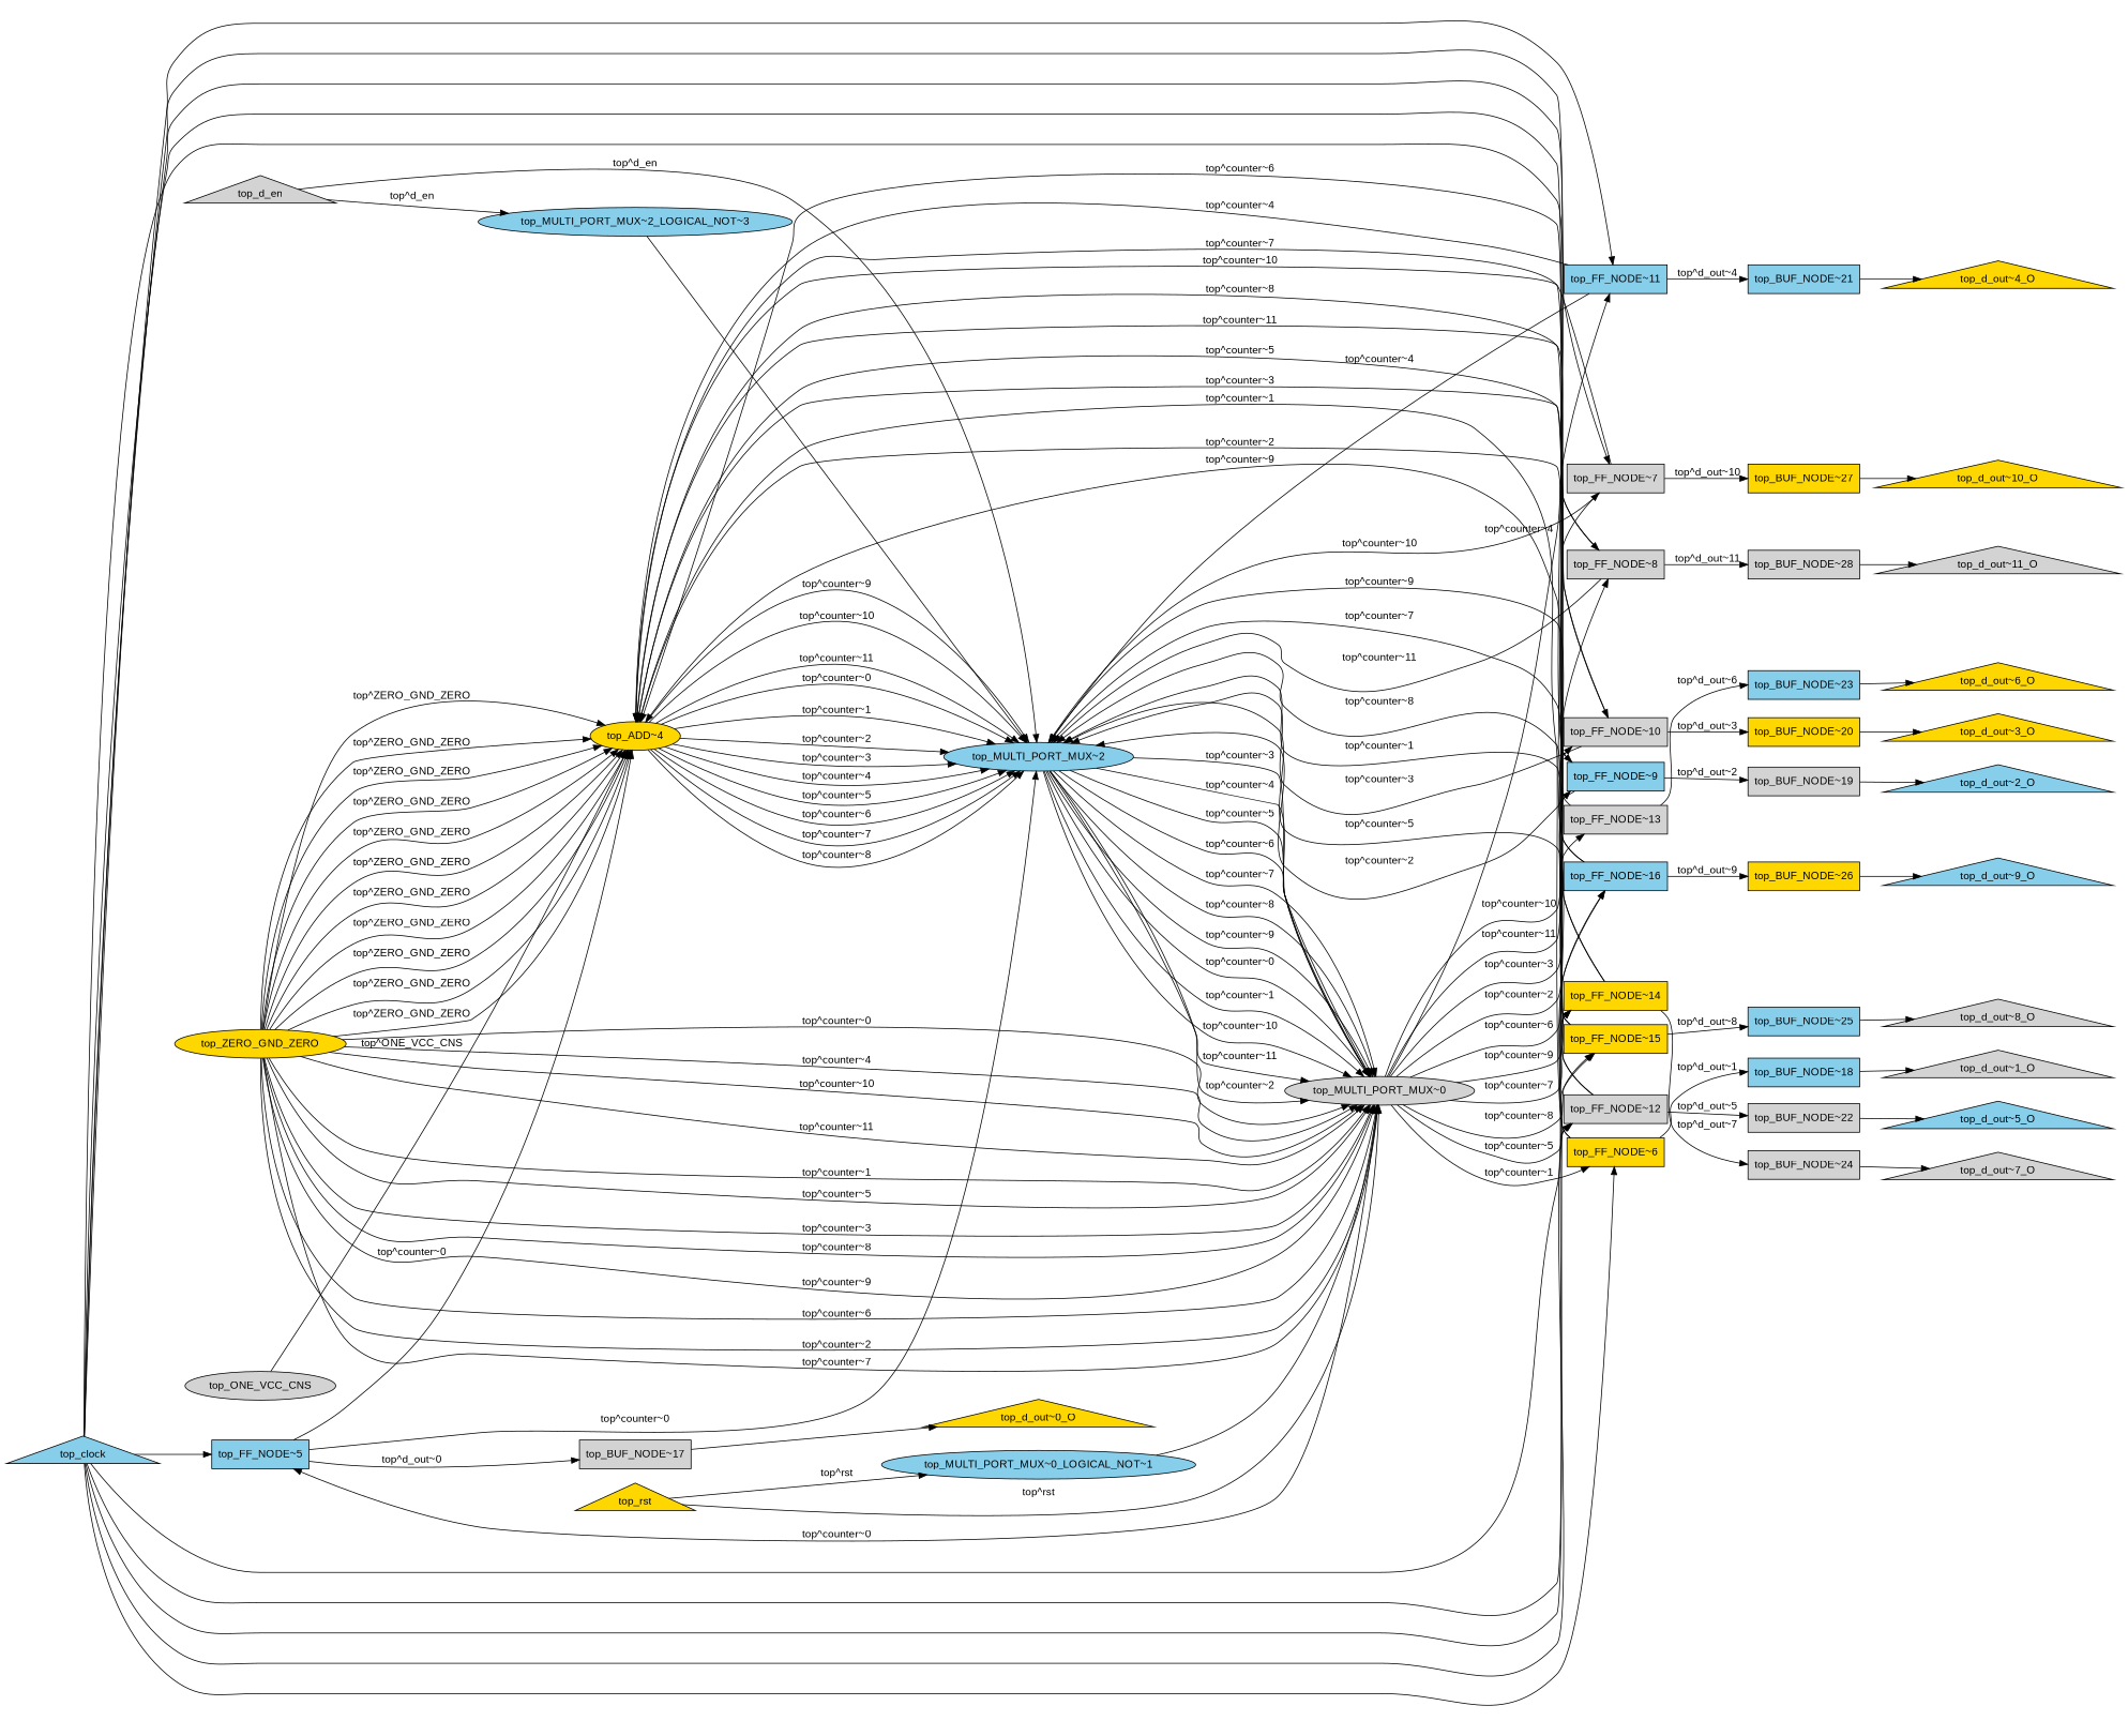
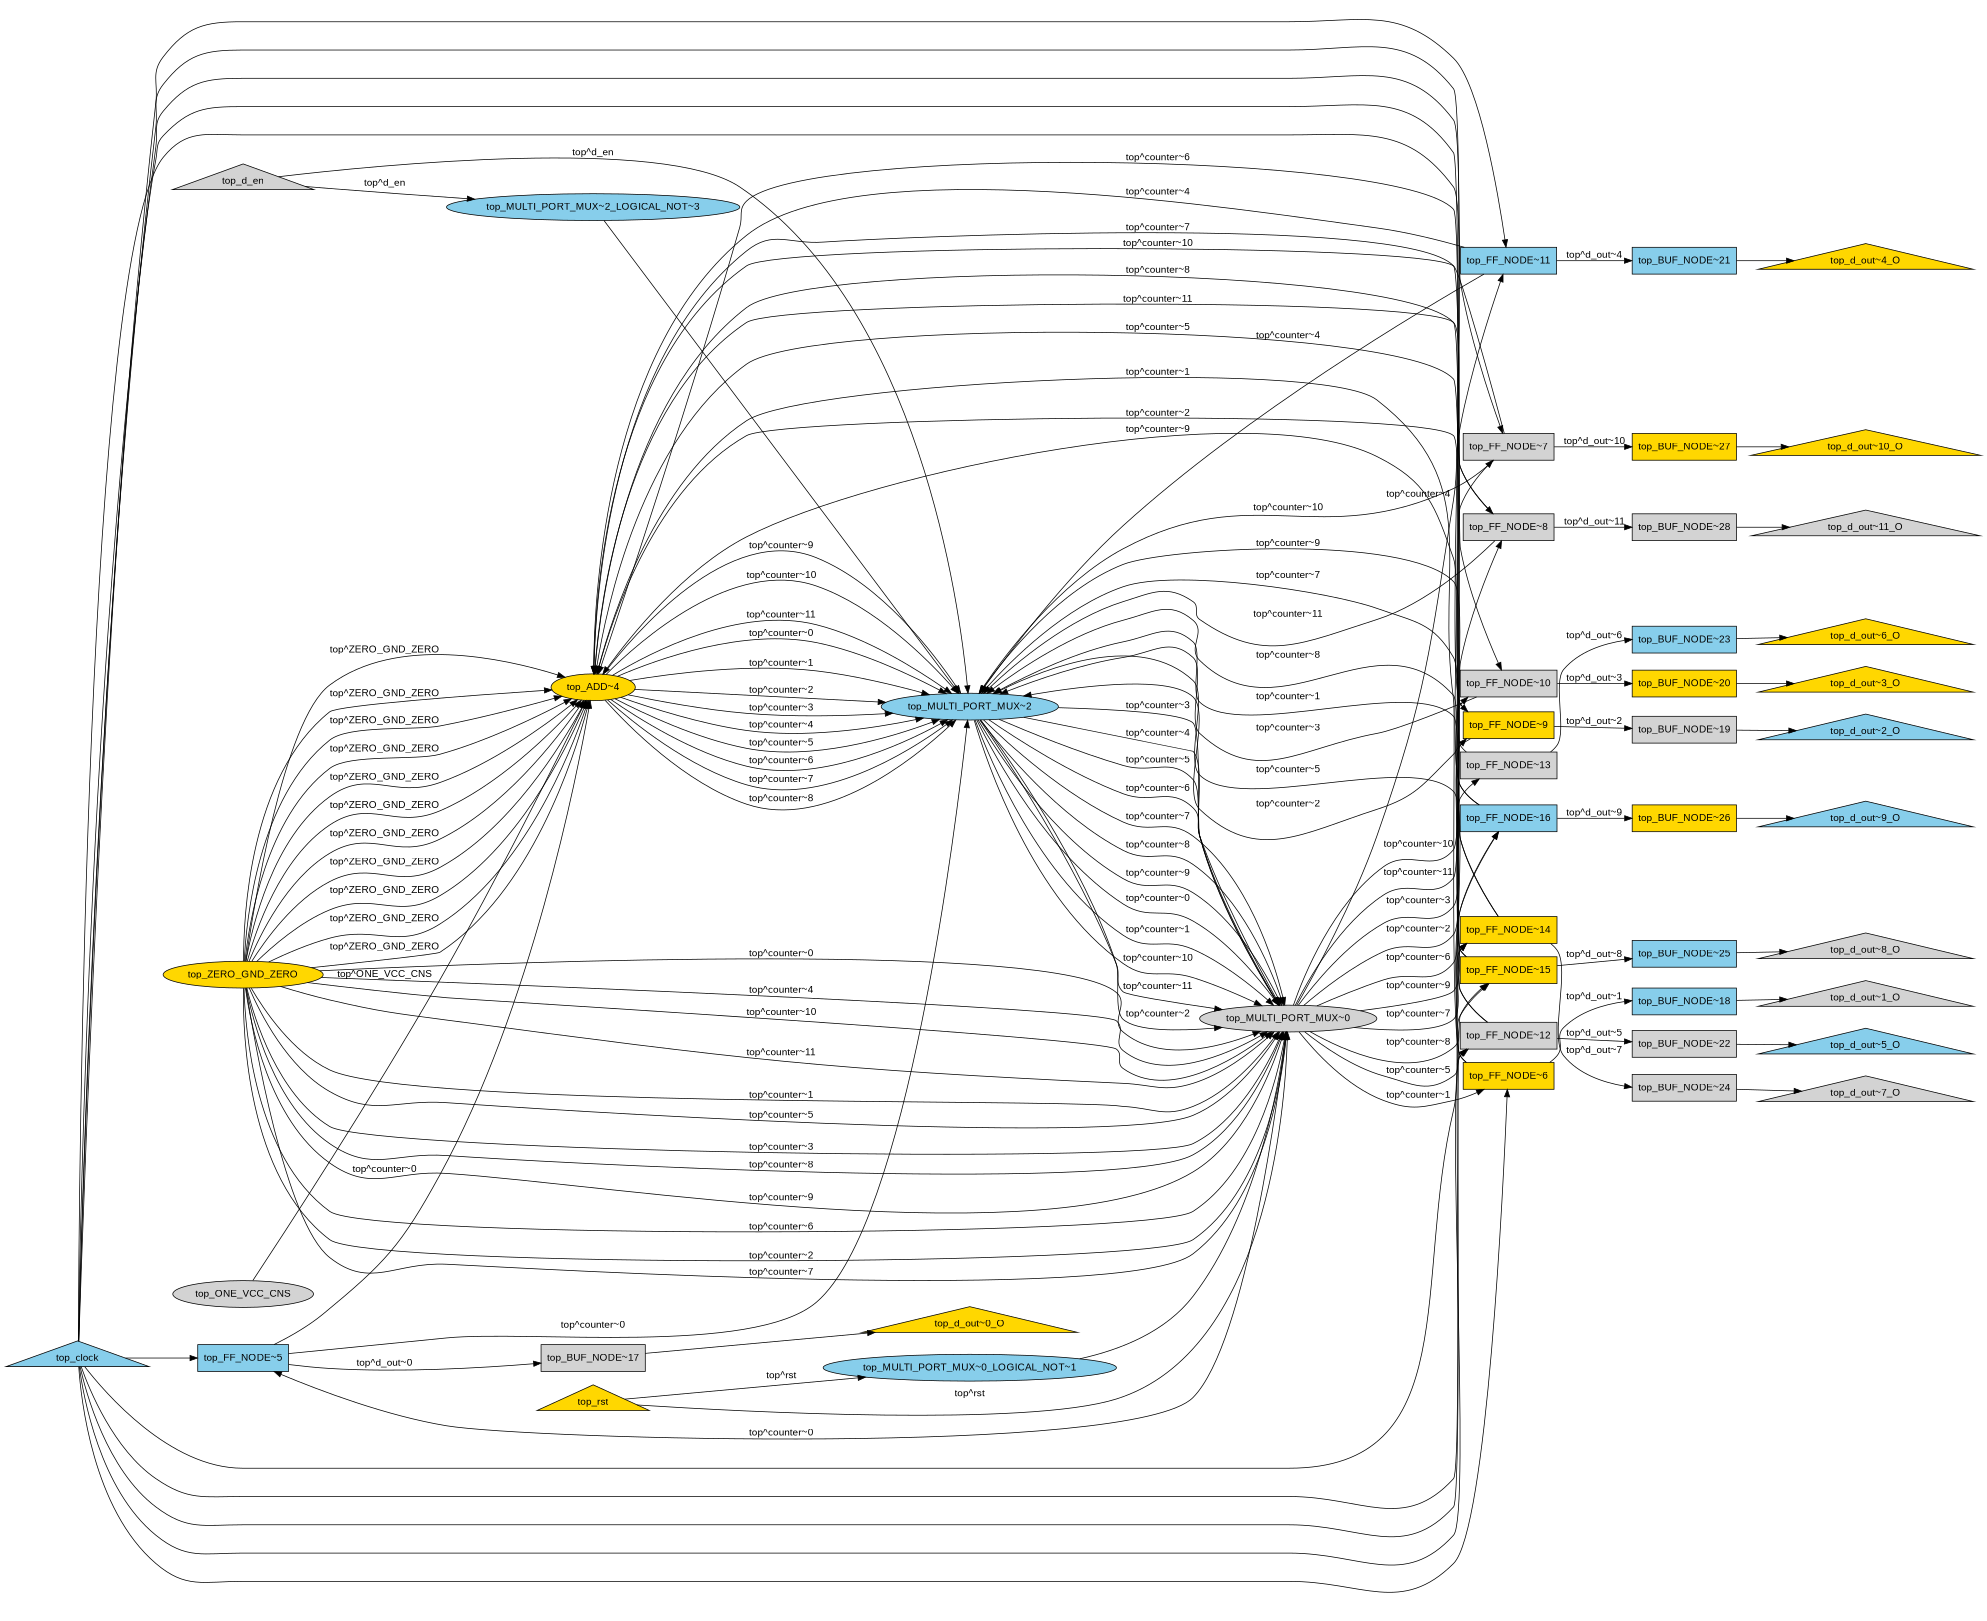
  digraph {
    fontname="Liberation Sans"
    rankdir=LR
    ranksep=.25
    node [fillcolor=lightgrey fontname="Liberation Sans" shape=box style=filled]
    edge [fontname="Liberation Sans"]
    top_clock [fillcolor=skyblue shape=triangle]
    "top_FF_NODE~5" [fillcolor=skyblue]
    "top_FF_NODE~6" [fillcolor=gold]
    "top_FF_NODE~7"
    "top_FF_NODE~8"
-   "top_FF_NODE~9" [fillcolor=skyblue]
+   "top_FF_NODE~9" [fillcolor=gold]
    "top_FF_NODE~10"
    "top_FF_NODE~11" [fillcolor=skyblue]
    "top_FF_NODE~12"
    "top_FF_NODE~14" [fillcolor=gold]
    "top_FF_NODE~15" [fillcolor=gold]
    "top_FF_NODE~16" [fillcolor=skyblue]
    "top_ADD~4" [fillcolor=gold shape=""]
    "top_MULTI_PORT_MUX~2" [fillcolor=skyblue shape=""]
    "top_BUF_NODE~17"
    "top_BUF_NODE~18" [fillcolor=skyblue]
    "top_BUF_NODE~27" [fillcolor=gold]
    "top_BUF_NODE~28"
    "top_BUF_NODE~19"
    "top_BUF_NODE~20" [fillcolor=gold]
    "top_BUF_NODE~21" [fillcolor=skyblue]
    "top_BUF_NODE~22"
    "top_FF_NODE~13"
    "top_BUF_NODE~23" [fillcolor=skyblue]
    "top_BUF_NODE~24"
    "top_BUF_NODE~25" [fillcolor=skyblue]
    "top_BUF_NODE~26" [fillcolor=gold]
    "top_MULTI_PORT_MUX~0" [shape=""]
    "top_d_out~0_O" [fillcolor=gold shape=triangle]
    "top_d_out~1_O" [shape=triangle]
    "top_d_out~10_O" [fillcolor=gold shape=triangle]
    "top_d_out~11_O" [shape=triangle]
    "top_d_out~2_O" [fillcolor=skyblue shape=triangle]
    "top_d_out~3_O" [fillcolor=gold shape=triangle]
    "top_d_out~4_O" [fillcolor=gold shape=triangle]
    "top_d_out~5_O" [fillcolor=skyblue shape=triangle]
    "top_d_out~6_O" [fillcolor=gold shape=triangle]
    "top_d_out~7_O" [shape=triangle]
    "top_d_out~8_O" [shape=triangle]
    "top_d_out~9_O" [fillcolor=skyblue shape=triangle]
    top_rst [fillcolor=gold shape=triangle]
    "top_MULTI_PORT_MUX~0_LOGICAL_NOT~1" [fillcolor=skyblue shape=""]
    top_d_en [shape=triangle]
    "top_MULTI_PORT_MUX~2_LOGICAL_NOT~3" [fillcolor=skyblue shape=""]
    top_ZERO_GND_ZERO [fillcolor=gold shape=""]
    top_ONE_VCC_CNS [shape=""]
    top_clock -> "top_FF_NODE~5"
    top_clock -> "top_FF_NODE~6"
    top_clock -> "top_FF_NODE~7"
    top_clock -> "top_FF_NODE~8"
    top_clock -> "top_FF_NODE~9"
    top_clock -> "top_FF_NODE~10"
    top_clock -> "top_FF_NODE~11"
    top_clock -> "top_FF_NODE~12"
    top_clock -> "top_FF_NODE~14"
    top_clock -> "top_FF_NODE~15"
    top_clock -> "top_FF_NODE~16"
    "top_FF_NODE~5" -> "top_ADD~4" [label="top^counter~0"]
    "top_FF_NODE~5" -> "top_MULTI_PORT_MUX~2" [label="top^counter~0"]
    "top_FF_NODE~5" -> "top_BUF_NODE~17" [label="top^d_out~0"]
    "top_FF_NODE~6" -> "top_ADD~4" [label="top^counter~1"]
    "top_FF_NODE~6" -> "top_MULTI_PORT_MUX~2" [label="top^counter~1"]
    "top_FF_NODE~6" -> "top_BUF_NODE~18" [label="top^d_out~1"]
    "top_FF_NODE~7" -> "top_ADD~4" [label="top^counter~10"]
    "top_FF_NODE~7" -> "top_MULTI_PORT_MUX~2" [label="top^counter~10"]
    "top_FF_NODE~7" -> "top_BUF_NODE~27" [label="top^d_out~10"]
    "top_FF_NODE~8" -> "top_ADD~4" [label="top^counter~11"]
    "top_FF_NODE~8" -> "top_MULTI_PORT_MUX~2" [label="top^counter~11"]
    "top_FF_NODE~8" -> "top_BUF_NODE~28" [label="top^d_out~11"]
    "top_FF_NODE~9" -> "top_ADD~4" [label="top^counter~2"]
    "top_FF_NODE~9" -> "top_MULTI_PORT_MUX~2" [label="top^counter~2"]
    "top_FF_NODE~9" -> "top_BUF_NODE~19" [label="top^d_out~2"]
-   "top_FF_NODE~10" -> "top_ADD~4" [label="top^counter~3"]
    "top_FF_NODE~10" -> "top_MULTI_PORT_MUX~2" [label="top^counter~3"]
    "top_FF_NODE~10" -> "top_BUF_NODE~20" [label="top^d_out~3"]
    "top_FF_NODE~11" -> "top_ADD~4" [label="top^counter~4"]
    "top_FF_NODE~11" -> "top_MULTI_PORT_MUX~2" [label="top^counter~4"]
    "top_FF_NODE~11" -> "top_BUF_NODE~21" [label="top^d_out~4"]
    "top_FF_NODE~12" -> "top_ADD~4" [label="top^counter~5"]
    "top_FF_NODE~12" -> "top_MULTI_PORT_MUX~2" [label="top^counter~5"]
    "top_FF_NODE~12" -> "top_BUF_NODE~22" [label="top^d_out~5"]
    "top_FF_NODE~14" -> "top_ADD~4" [label="top^counter~7"]
    "top_FF_NODE~14" -> "top_MULTI_PORT_MUX~2" [label="top^counter~7"]
    "top_FF_NODE~14" -> "top_BUF_NODE~24" [label="top^d_out~7"]
    "top_FF_NODE~15" -> "top_ADD~4" [label="top^counter~8"]
    "top_FF_NODE~15" -> "top_MULTI_PORT_MUX~2" [label="top^counter~8"]
    "top_FF_NODE~15" -> "top_BUF_NODE~25" [label="top^d_out~8"]
    "top_FF_NODE~16" -> "top_ADD~4" [label="top^counter~9"]
    "top_FF_NODE~16" -> "top_MULTI_PORT_MUX~2" [label="top^counter~9"]
    "top_FF_NODE~16" -> "top_BUF_NODE~26" [label="top^d_out~9"]
    "top_ADD~4" -> "top_MULTI_PORT_MUX~2" [label="top^counter~0"]
    "top_ADD~4" -> "top_MULTI_PORT_MUX~2" [label="top^counter~1"]
    "top_ADD~4" -> "top_MULTI_PORT_MUX~2" [label="top^counter~2"]
    "top_ADD~4" -> "top_MULTI_PORT_MUX~2" [label="top^counter~3"]
    "top_ADD~4" -> "top_MULTI_PORT_MUX~2" [label="top^counter~4"]
    "top_ADD~4" -> "top_MULTI_PORT_MUX~2" [label="top^counter~5"]
    "top_ADD~4" -> "top_MULTI_PORT_MUX~2" [label="top^counter~6"]
    "top_ADD~4" -> "top_MULTI_PORT_MUX~2" [label="top^counter~7"]
    "top_ADD~4" -> "top_MULTI_PORT_MUX~2" [label="top^counter~8"]
    "top_ADD~4" -> "top_MULTI_PORT_MUX~2" [label="top^counter~9"]
    "top_ADD~4" -> "top_MULTI_PORT_MUX~2" [label="top^counter~10"]
    "top_ADD~4" -> "top_MULTI_PORT_MUX~2" [label="top^counter~11"]
    "top_MULTI_PORT_MUX~2" -> "top_MULTI_PORT_MUX~0" [label="top^counter~0"]
    "top_MULTI_PORT_MUX~2" -> "top_MULTI_PORT_MUX~0" [label="top^counter~1"]
    "top_MULTI_PORT_MUX~2" -> "top_MULTI_PORT_MUX~0" [label="top^counter~10"]
    "top_MULTI_PORT_MUX~2" -> "top_MULTI_PORT_MUX~0" [label="top^counter~11"]
    "top_MULTI_PORT_MUX~2" -> "top_MULTI_PORT_MUX~0" [label="top^counter~2"]
    "top_MULTI_PORT_MUX~2" -> "top_MULTI_PORT_MUX~0" [label="top^counter~3"]
    "top_MULTI_PORT_MUX~2" -> "top_MULTI_PORT_MUX~0" [label="top^counter~4"]
    "top_MULTI_PORT_MUX~2" -> "top_MULTI_PORT_MUX~0" [label="top^counter~5"]
    "top_MULTI_PORT_MUX~2" -> "top_MULTI_PORT_MUX~0" [label="top^counter~6"]
    "top_MULTI_PORT_MUX~2" -> "top_MULTI_PORT_MUX~0" [label="top^counter~7"]
    "top_MULTI_PORT_MUX~2" -> "top_MULTI_PORT_MUX~0" [label="top^counter~8"]
    "top_MULTI_PORT_MUX~2" -> "top_MULTI_PORT_MUX~0" [label="top^counter~9"]
    "top_BUF_NODE~17" -> "top_d_out~0_O"
    "top_BUF_NODE~18" -> "top_d_out~1_O"
    "top_BUF_NODE~27" -> "top_d_out~10_O"
    "top_BUF_NODE~28" -> "top_d_out~11_O"
    "top_BUF_NODE~19" -> "top_d_out~2_O"
    "top_BUF_NODE~20" -> "top_d_out~3_O"
    "top_BUF_NODE~21" -> "top_d_out~4_O"
    "top_BUF_NODE~22" -> "top_d_out~5_O"
    "top_FF_NODE~13" -> "top_ADD~4" [label="top^counter~6"]
    "top_FF_NODE~13" -> "top_BUF_NODE~23" [label="top^d_out~6"]
    "top_BUF_NODE~23" -> "top_d_out~6_O"
    "top_BUF_NODE~24" -> "top_d_out~7_O"
    "top_BUF_NODE~25" -> "top_d_out~8_O"
    "top_BUF_NODE~26" -> "top_d_out~9_O"
    "top_MULTI_PORT_MUX~0" -> "top_FF_NODE~5" [label="top^counter~0"]
    "top_MULTI_PORT_MUX~0" -> "top_FF_NODE~6" [label="top^counter~1"]
    "top_MULTI_PORT_MUX~0" -> "top_FF_NODE~7" [label="top^counter~10"]
    "top_MULTI_PORT_MUX~0" -> "top_FF_NODE~8" [label="top^counter~11"]
    "top_MULTI_PORT_MUX~0" -> "top_FF_NODE~9" [label="top^counter~2"]
    "top_MULTI_PORT_MUX~0" -> "top_FF_NODE~10" [label="top^counter~3"]
    "top_MULTI_PORT_MUX~0" -> "top_FF_NODE~11" [label="top^counter~4"]
    "top_MULTI_PORT_MUX~0" -> "top_FF_NODE~12" [label="top^counter~5"]
    "top_MULTI_PORT_MUX~0" -> "top_FF_NODE~14" [label="top^counter~7"]
    "top_MULTI_PORT_MUX~0" -> "top_FF_NODE~15" [label="top^counter~8"]
    "top_MULTI_PORT_MUX~0" -> "top_FF_NODE~16" [label="top^counter~9"]
    "top_MULTI_PORT_MUX~0" -> "top_FF_NODE~13" [label="top^counter~6"]
    top_rst -> "top_MULTI_PORT_MUX~0" [label="top^rst"]
    top_rst -> "top_MULTI_PORT_MUX~0_LOGICAL_NOT~1" [label="top^rst"]
    "top_MULTI_PORT_MUX~0_LOGICAL_NOT~1" -> "top_MULTI_PORT_MUX~0"
    top_d_en -> "top_MULTI_PORT_MUX~2" [label="top^d_en"]
    top_d_en -> "top_MULTI_PORT_MUX~2_LOGICAL_NOT~3" [label="top^d_en"]
    "top_MULTI_PORT_MUX~2_LOGICAL_NOT~3" -> "top_MULTI_PORT_MUX~2"
    top_ZERO_GND_ZERO -> "top_ADD~4" [label="top^ZERO_GND_ZERO"]
    top_ZERO_GND_ZERO -> "top_ADD~4" [label="top^ZERO_GND_ZERO"]
    top_ZERO_GND_ZERO -> "top_ADD~4" [label="top^ZERO_GND_ZERO"]
    top_ZERO_GND_ZERO -> "top_ADD~4" [label="top^ZERO_GND_ZERO"]
    top_ZERO_GND_ZERO -> "top_ADD~4" [label="top^ZERO_GND_ZERO"]
    top_ZERO_GND_ZERO -> "top_ADD~4" [label="top^ZERO_GND_ZERO"]
    top_ZERO_GND_ZERO -> "top_ADD~4" [label="top^ZERO_GND_ZERO"]
    top_ZERO_GND_ZERO -> "top_ADD~4" [label="top^ZERO_GND_ZERO"]
    top_ZERO_GND_ZERO -> "top_ADD~4" [label="top^ZERO_GND_ZERO"]
    top_ZERO_GND_ZERO -> "top_ADD~4" [label="top^ZERO_GND_ZERO"]
    top_ZERO_GND_ZERO -> "top_ADD~4" [label="top^ZERO_GND_ZERO"]
    top_ZERO_GND_ZERO -> "top_MULTI_PORT_MUX~0" [label="top^counter~0"]
    top_ZERO_GND_ZERO -> "top_MULTI_PORT_MUX~0" [label="top^counter~1"]
    top_ZERO_GND_ZERO -> "top_MULTI_PORT_MUX~0" [label="top^counter~2"]
    top_ZERO_GND_ZERO -> "top_MULTI_PORT_MUX~0" [label="top^counter~3"]
    top_ZERO_GND_ZERO -> "top_MULTI_PORT_MUX~0" [label="top^counter~4"]
    top_ZERO_GND_ZERO -> "top_MULTI_PORT_MUX~0" [label="top^counter~5"]
    top_ZERO_GND_ZERO -> "top_MULTI_PORT_MUX~0" [label="top^counter~6"]
    top_ZERO_GND_ZERO -> "top_MULTI_PORT_MUX~0" [label="top^counter~7"]
    top_ZERO_GND_ZERO -> "top_MULTI_PORT_MUX~0" [label="top^counter~8"]
    top_ZERO_GND_ZERO -> "top_MULTI_PORT_MUX~0" [label="top^counter~9"]
    top_ZERO_GND_ZERO -> "top_MULTI_PORT_MUX~0" [label="top^counter~10"]
    top_ZERO_GND_ZERO -> "top_MULTI_PORT_MUX~0" [label="top^counter~11"]
    top_ONE_VCC_CNS -> "top_ADD~4" [label="top^ONE_VCC_CNS"]
  }
